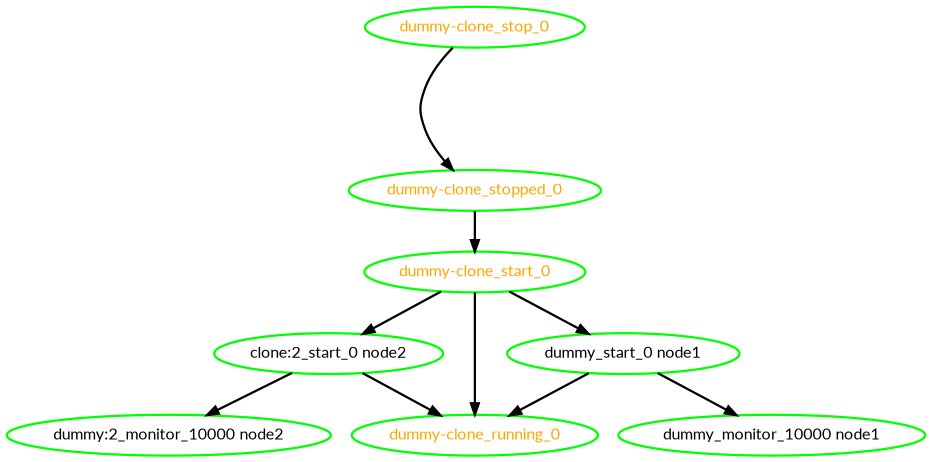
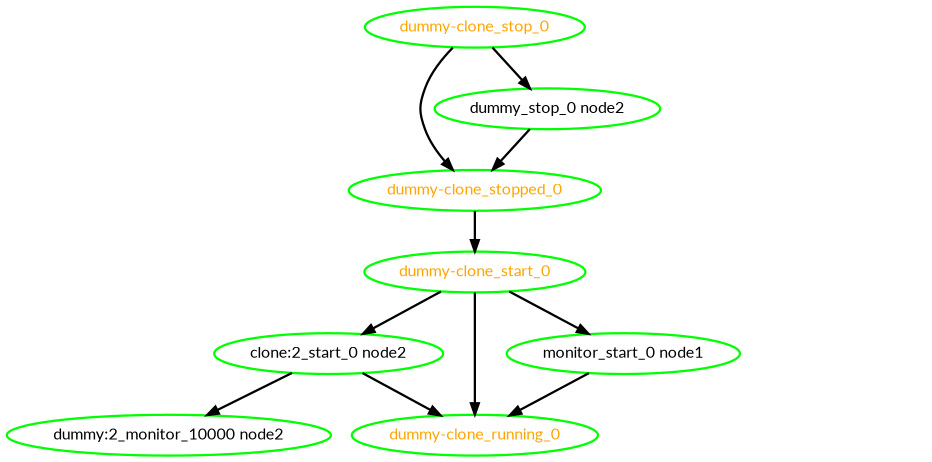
  digraph {
    fontname=Lato
    node [color=green fontcolor=black fontname=Lato style=bold]
    edge [fontname=Lato style=bold]
    "dummy-clone_running_0" [fontcolor=orange]
    "dummy-clone_start_0" [fontcolor=orange]
    n3 [label="clone:2_start_0 node2"]
-   "dummy_start_0 node1"
+   "dummy_start_0 node1" [label="monitor_start_0 node1"]
    "dummy:2_monitor_10000 node2"
-   "dummy_monitor_10000 node1"
    "dummy-clone_stop_0" [fontcolor=orange]
    "dummy-clone_stopped_0" [fontcolor=orange]
+   "dummy_stop_0 node2"
    "dummy-clone_start_0" -> "dummy-clone_running_0"
    "dummy-clone_start_0" -> n3
    "dummy-clone_start_0" -> "dummy_start_0 node1"
    n3 -> "dummy-clone_running_0"
    n3 -> "dummy:2_monitor_10000 node2"
    "dummy_start_0 node1" -> "dummy-clone_running_0"
-   "dummy_start_0 node1" -> "dummy_monitor_10000 node1"
    "dummy-clone_stop_0" -> "dummy-clone_stopped_0"
+   "dummy-clone_stop_0" -> "dummy_stop_0 node2"
    "dummy-clone_stopped_0" -> "dummy-clone_start_0"
+   "dummy_stop_0 node2" -> "dummy-clone_stopped_0"
  }
